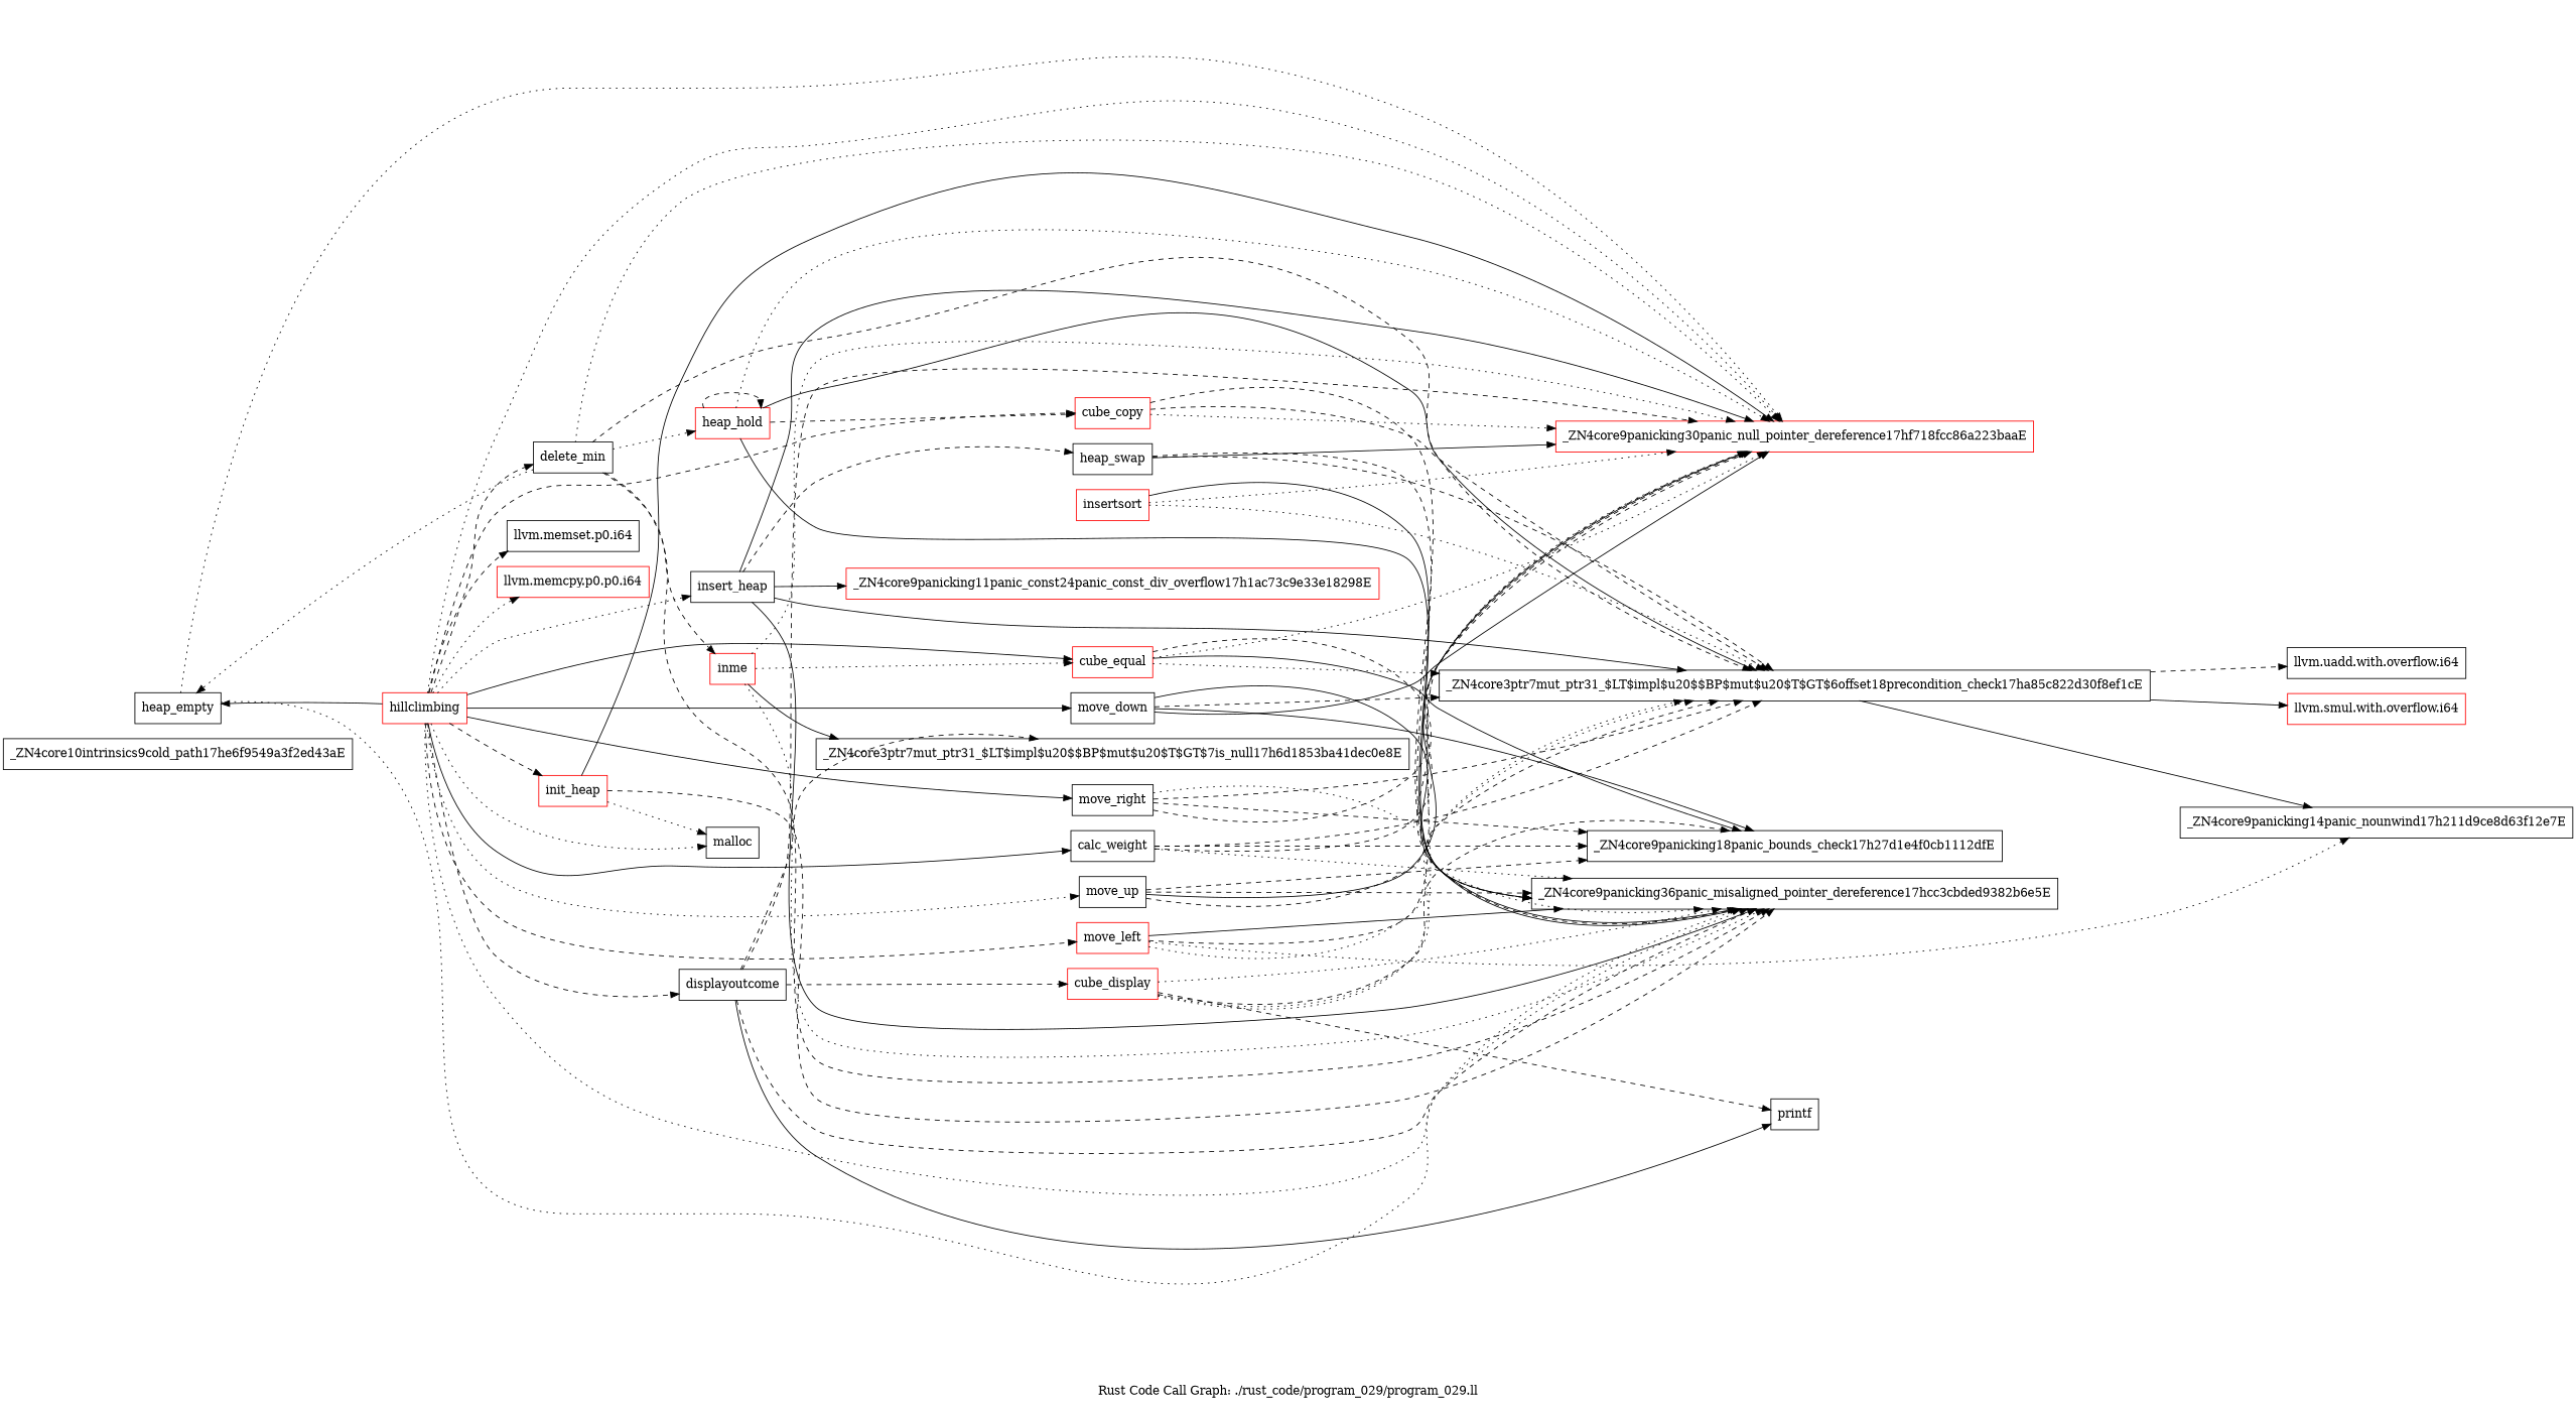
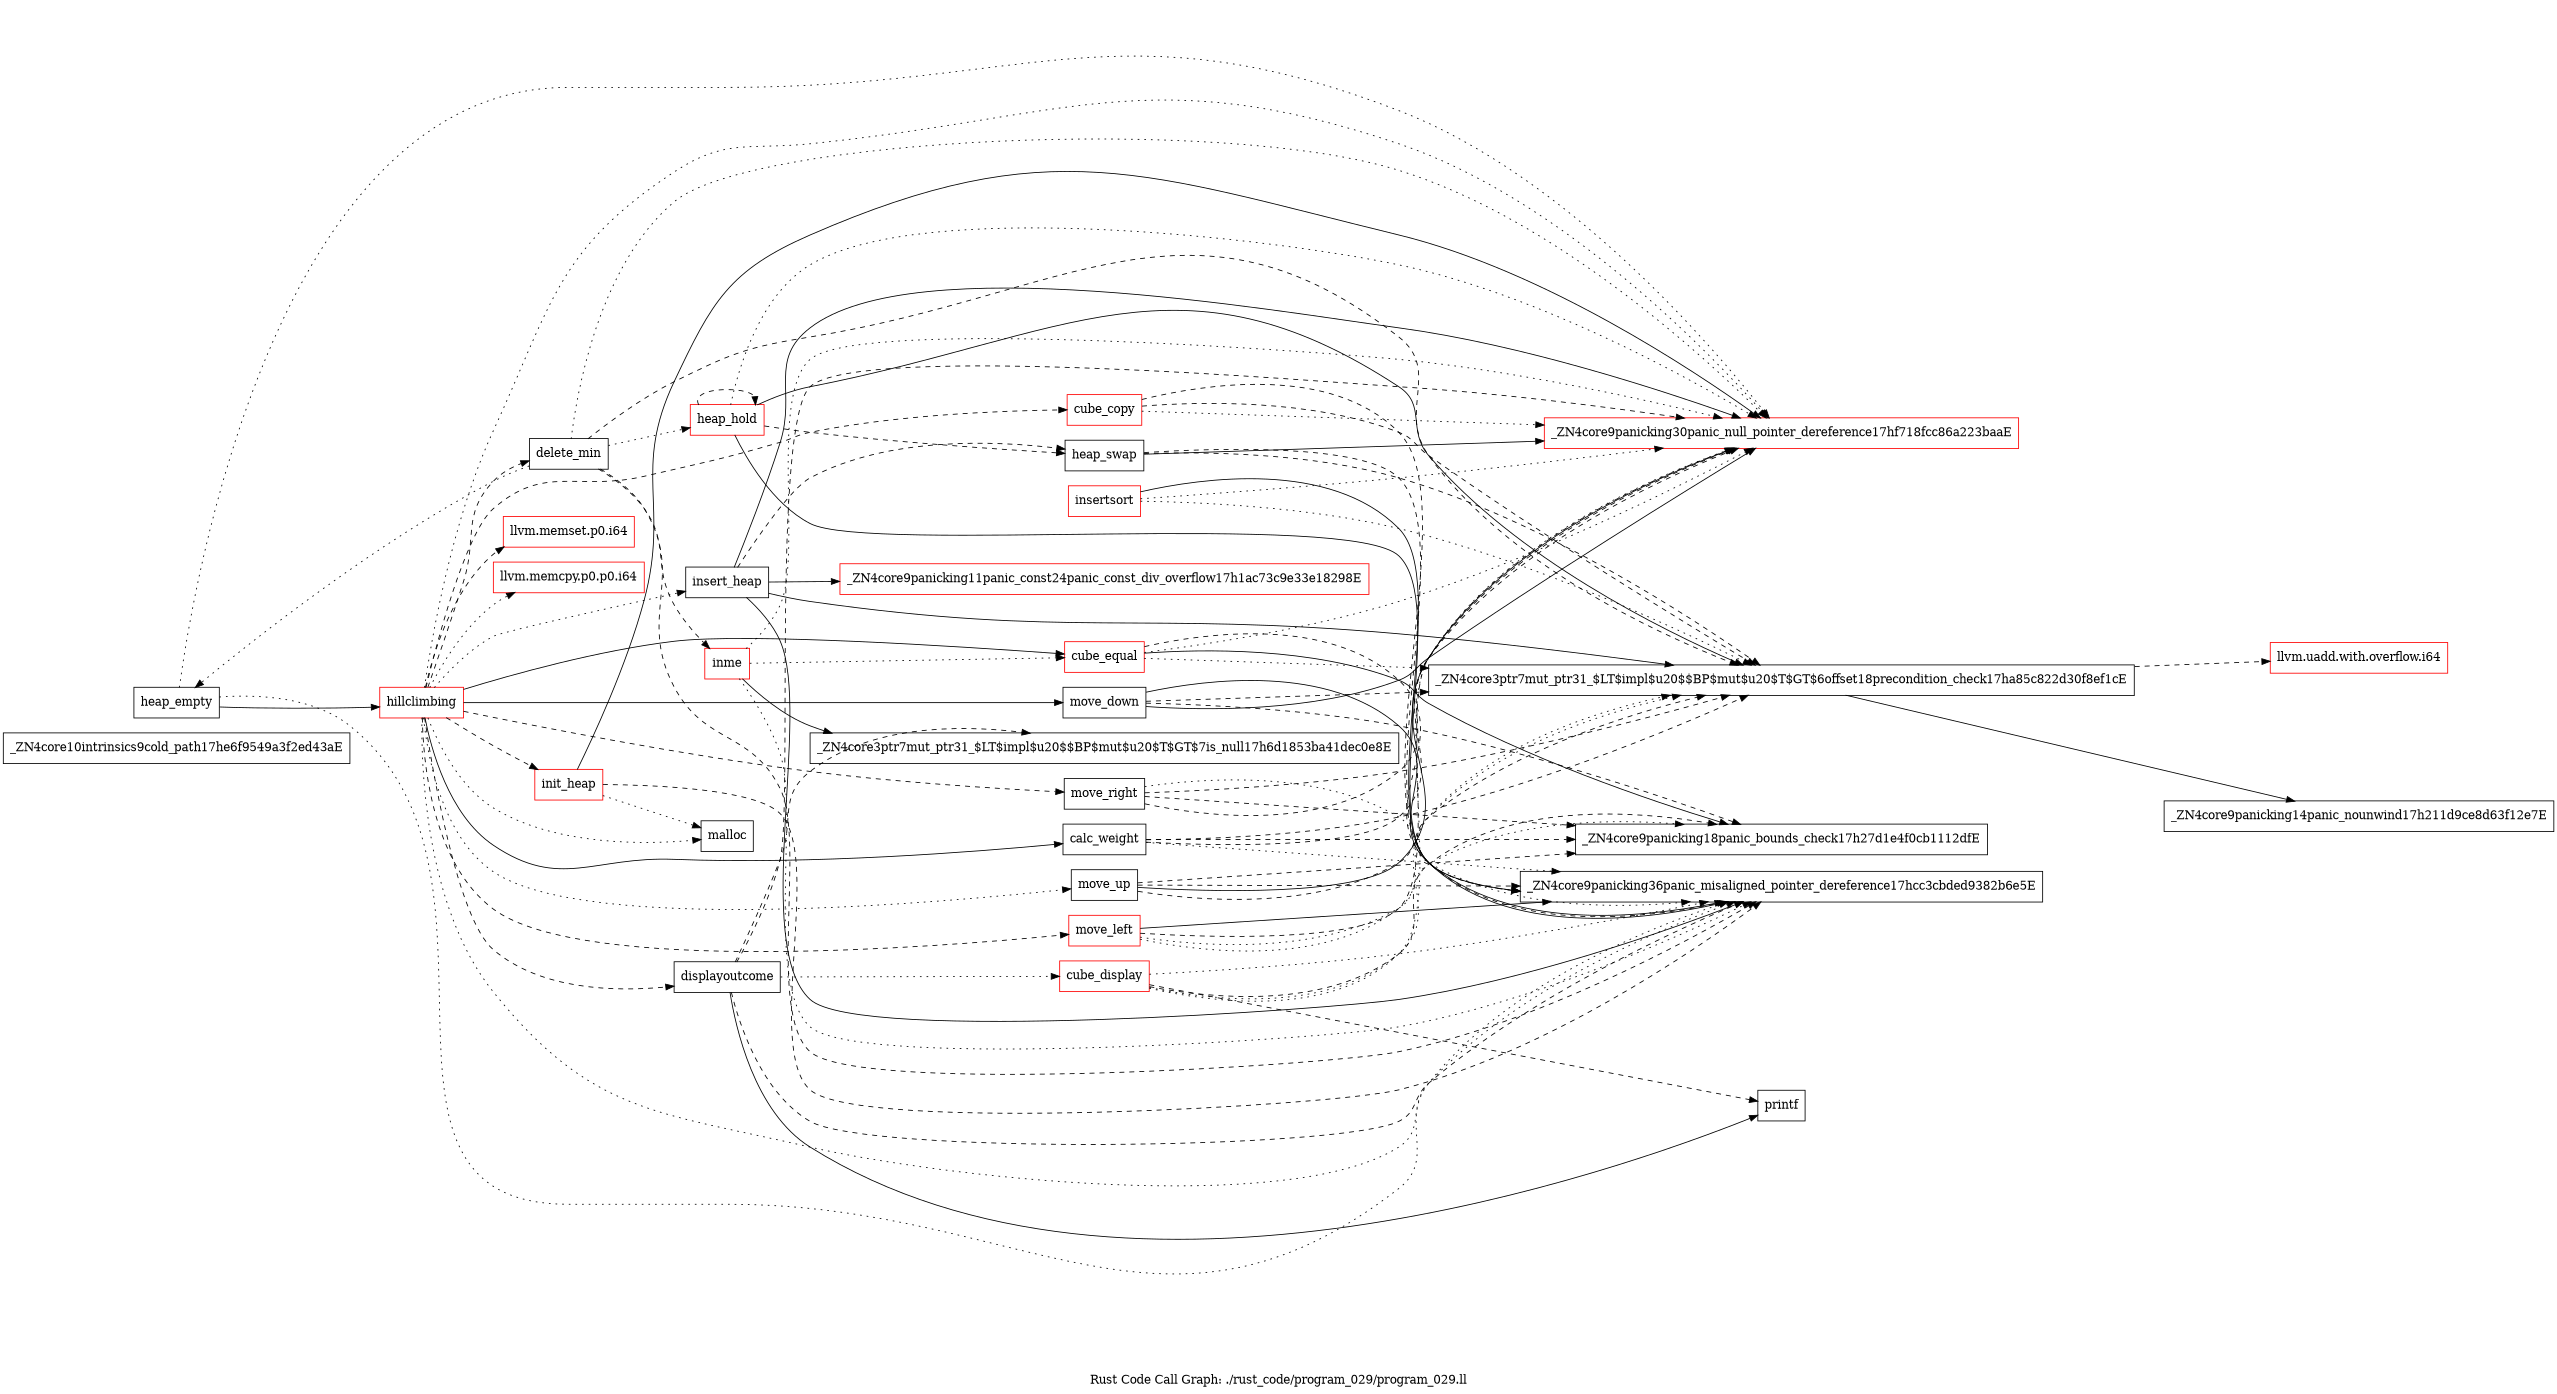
  digraph {
    label="Rust Code Call Graph: ./rust_code/program_029/program_029.ll"
    rankdir=LR
    node [color=black shape=record]
    edge [style=dashed]
    n1 [label="{_ZN4core10intrinsics9cold_path17he6f9549a3f2ed43aE}"]
    n2 [label="{_ZN4core3ptr7mut_ptr31_$LT$impl$u20$$BP$mut$u20$T$GT$6offset18precondition_check17ha85c822d30f8ef1cE}"]
-   n3 [color=red label="{llvm.smul.with.overflow.i64}"]
-   n4 [label="{llvm.uadd.with.overflow.i64}"]
+   n4 [color=red label="{llvm.uadd.with.overflow.i64}"]
    n5 [label="{_ZN4core9panicking14panic_nounwind17h211d9ce8d63f12e7E}"]
    n6 [label="{_ZN4core3ptr7mut_ptr31_$LT$impl$u20$$BP$mut$u20$T$GT$7is_null17h6d1853ba41dec0e8E}"]
    n7 [label="{heap_empty}"]
    n8 [label="{_ZN4core9panicking36panic_misaligned_pointer_dereference17hcc3cbded9382b6e5E}"]
    n9 [color=red label="{_ZN4core9panicking30panic_null_pointer_dereference17hf718fcc86a223baaE}"]
    n10 [label="{heap_swap}"]
    n11 [color=red label="{heap_hold}"]
    n12 [color=red label="{cube_copy}"]
    n13 [label="{_ZN4core9panicking18panic_bounds_check17h27d1e4f0cb1112dfE}"]
    n14 [color=red label="{init_heap}"]
    n15 [label="{malloc}"]
    n16 [label="{insert_heap}"]
    n17 [color=red label="{_ZN4core9panicking11panic_const24panic_const_div_overflow17h1ac73c9e33e18298E}"]
    n18 [label="{delete_min}"]
    n19 [color=red label="{inme}"]
    n20 [color=red label="{cube_equal}"]
    n21 [color=red label="{cube_display}"]
    n22 [label="{printf}"]
    n23 [label="{move_up}"]
    n24 [label="{move_down}"]
    n25 [color=red label="{move_left}"]
    n26 [label="{move_right}"]
    n27 [label="{calc_weight}"]
    n28 [label="{displayoutcome}"]
    n29 [color=red label="{insertsort}"]
    n30 [color=red label="{hillclimbing}"]
-   n31 [label="{llvm.memset.p0.i64}"]
+   n31 [color=red label="{llvm.memset.p0.i64}"]
    n32 [color=red label="{llvm.memcpy.p0.p0.i64}"]
-   n2 -> n3 [style=solid]
    n2 -> n4
    n2 -> n5 [style=solid]
    n7 -> n8 [style=dotted]
    n7 -> n9 [style=dotted]
    n10 -> n2
    n10 -> n8
    n10 -> n9 [style=solid]
    n11 -> n2 [style=solid]
    n11 -> n8 [style=solid]
    n11 -> n9 [style=dotted]
-   n11 -> n12
+   n11 -> n10
    n11 -> n11
    n12 -> n2
    n12 -> n8
    n12 -> n9 [style=dotted]
    n14 -> n8
    n14 -> n9 [style=solid]
    n14 -> n15 [style=dotted]
    n16 -> n2 [style=solid]
    n16 -> n8 [style=solid]
    n16 -> n9 [style=solid]
    n16 -> n10
    n16 -> n17 [style=solid]
    n18 -> n2
    n18 -> n7 [style=dotted]
    n18 -> n8
    n18 -> n9 [style=dotted]
    n18 -> n11 [style=dotted]
    n18 -> n19
    n19 -> n6 [style=solid]
    n19 -> n8 [style=dotted]
    n19 -> n9 [style=dotted]
    n19 -> n20 [style=dotted]
    n20 -> n2 [style=dotted]
    n20 -> n8
    n20 -> n9 [style=dotted]
    n20 -> n13 [style=solid]
    n21 -> n2 [style=dotted]
    n21 -> n8 [style=dotted]
    n21 -> n9 [style=dotted]
    n21 -> n13
    n21 -> n22
    n23 -> n2
    n23 -> n8
    n23 -> n9 [style=solid]
    n23 -> n13
    n24 -> n2
    n24 -> n8 [style=solid]
    n24 -> n9 [style=solid]
-   n24 -> n13 [style=solid]
+   n24 -> n13
    n25 -> n2 [style=dotted]
    n25 -> n8 [style=solid]
    n25 -> n9
-   n25 -> n5 [style=dotted]
+   n25 -> n13 [style=dotted]
    n26 -> n2
    n26 -> n8 [style=dotted]
    n26 -> n9
    n26 -> n13
    n27 -> n2
    n27 -> n8 [style=dotted]
    n27 -> n9
    n27 -> n13
    n28 -> n6
    n28 -> n8
    n28 -> n9
-   n28 -> n21
+   n28 -> n21 [style=dotted]
    n28 -> n22 [style=solid]
    n29 -> n2 [style=dotted]
    n29 -> n8 [style=solid]
    n29 -> n9 [style=dotted]
-   n30 -> n7 [style=solid]
+   n7 -> n30 [style=solid]
    n30 -> n8 [style=dotted]
    n30 -> n9 [style=dotted]
    n30 -> n12
    n30 -> n14
    n30 -> n15 [style=dotted]
    n30 -> n16 [style=dotted]
    n30 -> n18
    n30 -> n20 [style=solid]
    n30 -> n23 [style=dotted]
    n30 -> n24 [style=solid]
    n30 -> n25
-   n30 -> n26 [style=solid]
+   n30 -> n26
    n30 -> n27 [style=solid]
    n30 -> n28
    n30 -> n31
    n30 -> n32 [style=dotted]
  }
